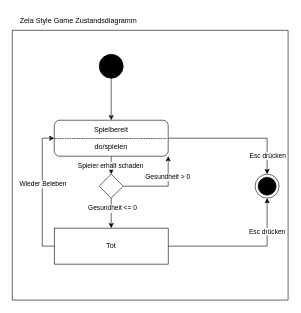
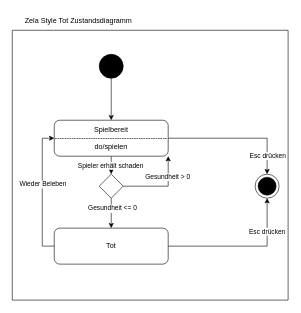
  <mxCell id="0" />
  <mxCell id="1" parent="0" />
  <mxCell id="2" value="" style="swimlane;startSize=0;" parent="1" vertex="1"><mxGeometry x="20" y="50" width="460" height="450" as="geometry"><mxRectangle x="-450" y="-50" width="50" height="40" as="alternateBounds" /></mxGeometry></mxCell>
  <mxCell id="3" style="edgeStyle=orthogonalEdgeStyle;rounded=0;orthogonalLoop=1;jettySize=auto;html=1;exitX=0.5;exitY=1;exitDx=0;exitDy=0;entryX=0.5;entryY=0;entryDx=0;entryDy=0;" parent="2" source="7" target="22" edge="1"><mxGeometry relative="1" as="geometry" /></mxCell>
  <mxCell id="4" value="Spieler erhält schaden" style="edgeLabel;html=1;align=center;verticalAlign=middle;resizable=0;points=[];" parent="3" vertex="1" connectable="0"><mxGeometry y="-2" relative="1" as="geometry"><mxPoint as="offset" /></mxGeometry></mxCell>
  <mxCell id="5" style="edgeStyle=orthogonalEdgeStyle;rounded=0;orthogonalLoop=1;jettySize=auto;html=1;exitX=1;exitY=0.5;exitDx=0;exitDy=0;entryX=0.5;entryY=0;entryDx=0;entryDy=0;" edge="1" parent="2" source="7" target="15"><mxGeometry relative="1" as="geometry" /></mxCell>
  <mxCell id="6" value="Esc drücken" style="edgeLabel;html=1;align=center;verticalAlign=middle;resizable=0;points=[];" vertex="1" connectable="0" parent="5"><mxGeometry x="0.722" y="1" relative="1" as="geometry"><mxPoint x="-1" as="offset" /></mxGeometry></mxCell>
  <mxCell id="7" value="Spielbereit&lt;div&gt;-----------------------------------------------&lt;/div&gt;&lt;div&gt;do/spielen&lt;/div&gt;" style="rounded=1;whiteSpace=wrap;html=1;" parent="2" vertex="1"><mxGeometry x="70" y="150" width="190" height="60" as="geometry" /></mxCell>
  <mxCell id="8" style="edgeStyle=orthogonalEdgeStyle;rounded=0;orthogonalLoop=1;jettySize=auto;html=1;exitX=0.5;exitY=1;exitDx=0;exitDy=0;entryX=0.5;entryY=0;entryDx=0;entryDy=0;" parent="2" source="9" target="7" edge="1"><mxGeometry relative="1" as="geometry" /></mxCell>
  <mxCell id="9" value="" style="ellipse;whiteSpace=wrap;html=1;fillColor=#000000;" parent="2" vertex="1"><mxGeometry x="145" y="40" width="40" height="40" as="geometry" /></mxCell>
  <mxCell id="10" style="edgeStyle=orthogonalEdgeStyle;rounded=0;orthogonalLoop=1;jettySize=auto;html=1;exitX=0;exitY=0.5;exitDx=0;exitDy=0;entryX=0;entryY=0.5;entryDx=0;entryDy=0;" edge="1" parent="2" source="14" target="7"><mxGeometry relative="1" as="geometry" /></mxCell>
  <mxCell id="11" value="Wieder Beleben" style="edgeLabel;html=1;align=center;verticalAlign=middle;resizable=0;points=[];" vertex="1" connectable="0" parent="10"><mxGeometry x="0.126" relative="1" as="geometry"><mxPoint as="offset" /></mxGeometry></mxCell>
  <mxCell id="12" style="edgeStyle=orthogonalEdgeStyle;rounded=0;orthogonalLoop=1;jettySize=auto;html=1;exitX=1;exitY=0.5;exitDx=0;exitDy=0;entryX=0.5;entryY=1;entryDx=0;entryDy=0;" edge="1" parent="2" source="14" target="15"><mxGeometry relative="1" as="geometry" /></mxCell>
  <mxCell id="13" value="Esc drücken" style="edgeLabel;html=1;align=center;verticalAlign=middle;resizable=0;points=[];" vertex="1" connectable="0" parent="12"><mxGeometry x="0.548" y="1" relative="1" as="geometry"><mxPoint as="offset" /></mxGeometry></mxCell>
- <mxCell id="14" value="Tot" style="whiteSpace=wrap;html=1;rounded=0;" parent="2" vertex="1"><mxGeometry x="70" y="330" width="190" height="60" as="geometry" /></mxCell>
+ <mxCell id="14" value="Tot" style="rounded=1;whiteSpace=wrap;html=1;" parent="2" vertex="1"><mxGeometry x="70" y="330" width="190" height="60" as="geometry" /></mxCell>
  <mxCell id="15" value="" style="ellipse;whiteSpace=wrap;html=1;" parent="2" vertex="1"><mxGeometry x="405" y="240" width="40" height="40" as="geometry" /></mxCell>
  <mxCell id="16" value="" style="ellipse;whiteSpace=wrap;html=1;fillColor=#000000;" parent="2" vertex="1"><mxGeometry x="410" y="245" width="30" height="30" as="geometry" /></mxCell>
  <mxCell id="17" style="edgeStyle=orthogonalEdgeStyle;rounded=0;orthogonalLoop=1;jettySize=auto;html=1;exitX=1;exitY=0.5;exitDx=0;exitDy=0;entryX=1;entryY=1;entryDx=0;entryDy=0;" edge="1" parent="2" source="22" target="7"><mxGeometry relative="1" as="geometry"><Array as="points"><mxPoint x="260" y="260" /></Array></mxGeometry></mxCell>
  <mxCell id="18" value="Gesundheit &amp;gt; 0" style="edgeLabel;html=1;align=center;verticalAlign=middle;resizable=0;points=[];" vertex="1" connectable="0" parent="17"><mxGeometry x="0.451" y="2" relative="1" as="geometry"><mxPoint as="offset" /></mxGeometry></mxCell>
  <mxCell id="19" style="edgeStyle=orthogonalEdgeStyle;rounded=0;orthogonalLoop=1;jettySize=auto;html=1;exitX=0.5;exitY=1;exitDx=0;exitDy=0;entryX=0.5;entryY=0;entryDx=0;entryDy=0;" edge="1" parent="2" source="22" target="14"><mxGeometry relative="1" as="geometry" /></mxCell>
  <mxCell id="20" value="Text" style="edgeLabel;html=1;align=center;verticalAlign=middle;resizable=0;points=[];" vertex="1" connectable="0" parent="19"><mxGeometry x="-0.32" relative="1" as="geometry"><mxPoint as="offset" /></mxGeometry></mxCell>
  <mxCell id="21" value="Gesundheit &amp;lt;= 0" style="edgeLabel;html=1;align=center;verticalAlign=middle;resizable=0;points=[];" vertex="1" connectable="0" parent="19"><mxGeometry x="-0.353" y="1" relative="1" as="geometry"><mxPoint as="offset" /></mxGeometry></mxCell>
  <mxCell id="22" value="" style="rhombus;whiteSpace=wrap;html=1;fontFamily=Helvetica;fontSize=12;fontColor=#000000;align=center;" parent="2" vertex="1"><mxGeometry x="145" y="240" width="40" height="40" as="geometry" /></mxCell>
- <mxCell id="23" value="Zela Style Game Zustandsdiagramm" style="text;html=1;align=center;verticalAlign=middle;resizable=0;points=[];autosize=1;strokeColor=none;fillColor=none;" vertex="1" parent="1"><mxGeometry x="20" y="20" width="220" height="30" as="geometry" /></mxCell>
+ <mxCell id="23" value="Zela Style Tot Zustandsdiagramm" style="text;html=1;align=center;verticalAlign=middle;resizable=0;points=[];autosize=1;strokeColor=none;fillColor=none;" vertex="1" parent="1"><mxGeometry x="20" y="20" width="220" height="30" as="geometry" /></mxCell>
